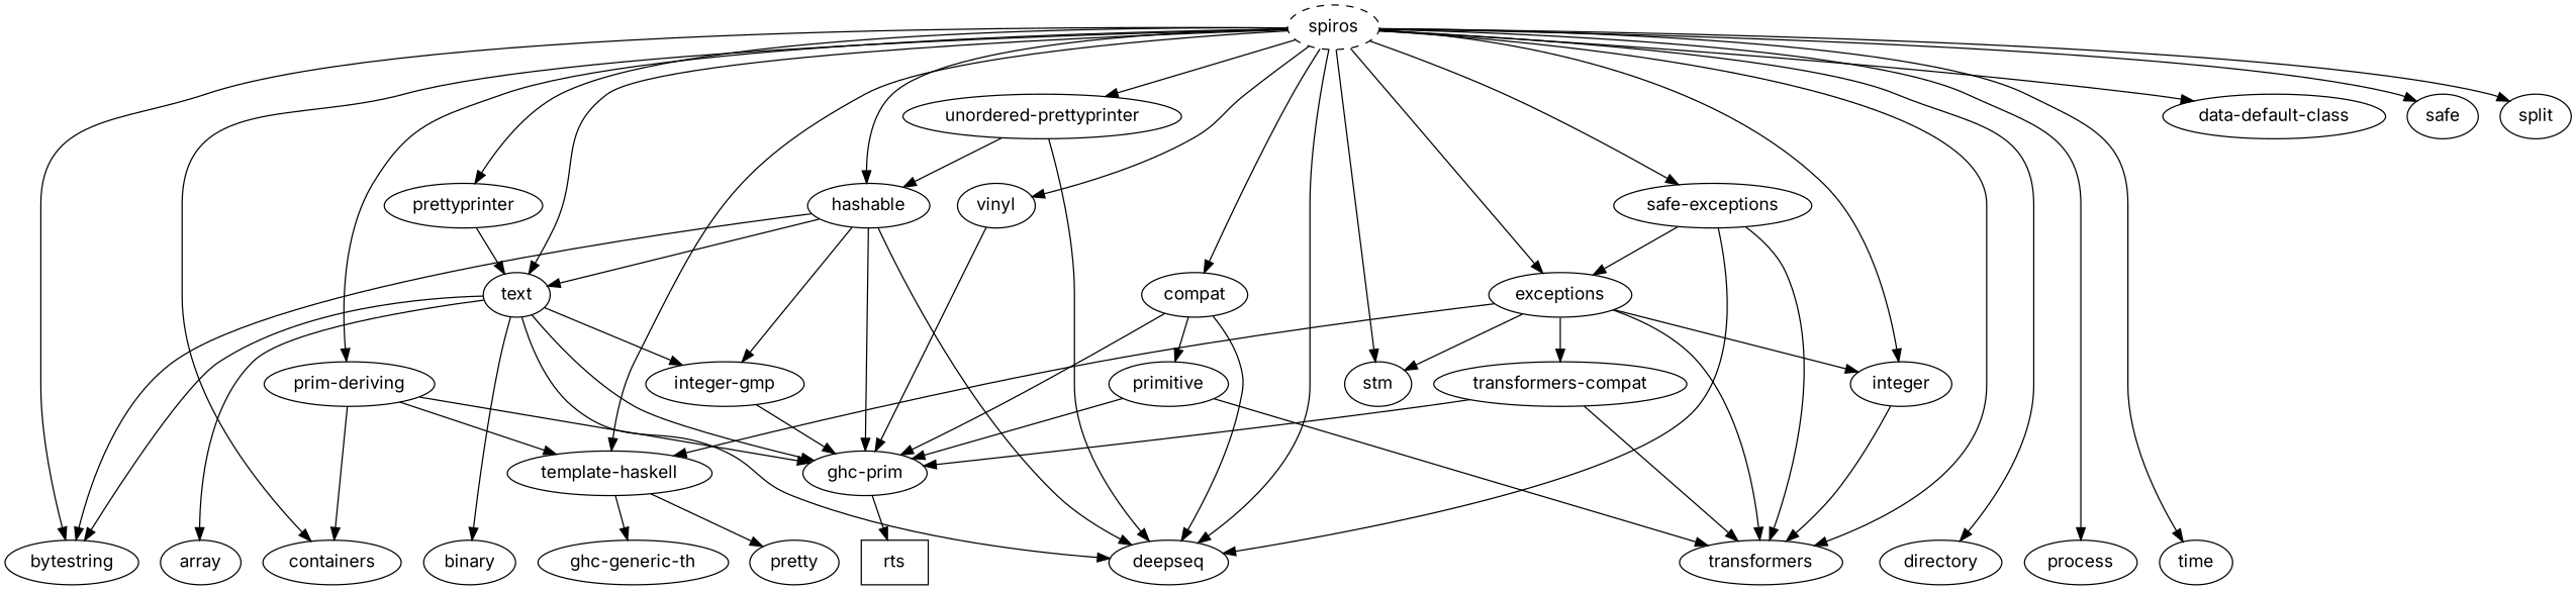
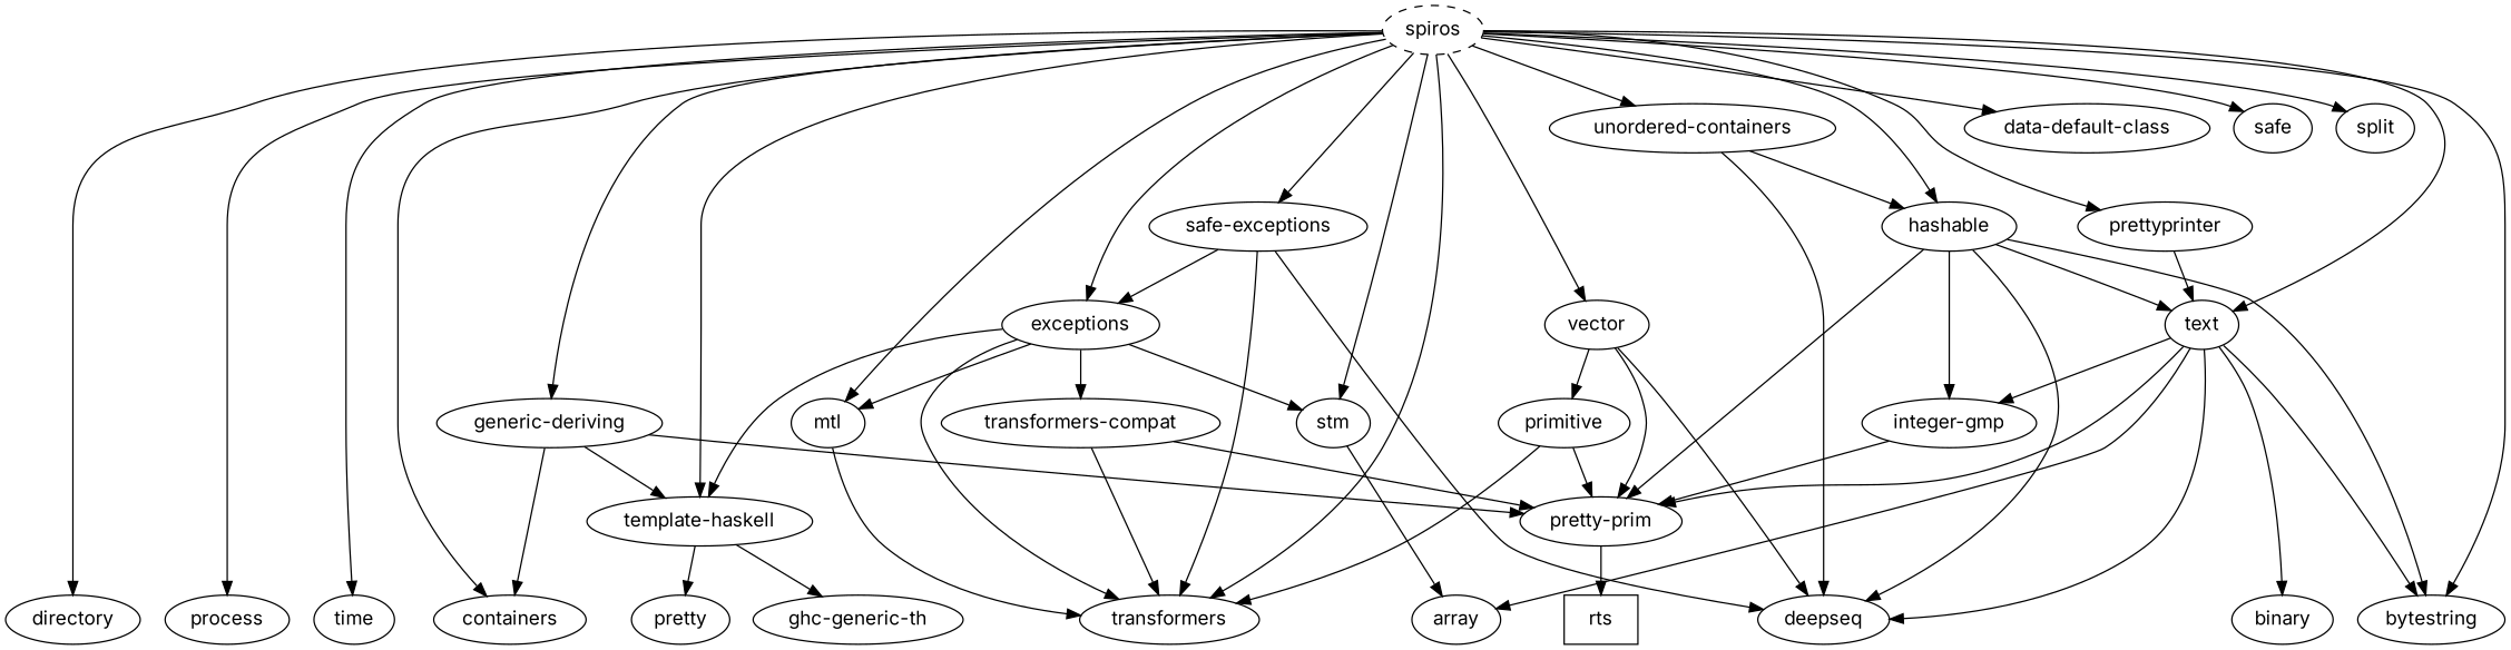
  strict digraph {
    fontname=Inter
    node [fontname=Inter]
    edge [fontname=Inter]
    array
    binary
    bytestring
    containers
    deepseq
    directory
    n7 [label="ghc-generic-th"]
    pretty
    process
    rts [shape=box]
    time
    transformers
    spiros [style=dashed]
    exceptions
-   mtl [label=integer]
+   mtl
    stm
    "template-haskell"
-   "generic-deriving" [label="prim-deriving"]
+   "generic-deriving"
    hashable
    text
    prettyprinter
    "safe-exceptions"
    "data-default-class"
    safe
    split
-   "unordered-containers" [label="unordered-prettyprinter"]
-   vector [label=compat]
-   vinyl
+   "unordered-containers"
+   vector
    "transformers-compat"
-   "ghc-prim"
+   "ghc-prim" [label="pretty-prim"]
    "integer-gmp"
    primitive
    subgraph sub_1 {
      rank=max
      array
    }
    subgraph sub_2 {
      rank=max
      binary
    }
    subgraph sub_3 {
      rank=max
      bytestring
    }
    subgraph sub_4 {
      rank=max
      containers
    }
    subgraph sub_5 {
      rank=max
      deepseq
    }
    subgraph sub_6 {
      rank=max
      directory
    }
    subgraph sub_7 {
      rank=max
      n7
    }
    subgraph sub_8 {
      rank=max
      pretty
    }
    subgraph sub_9 {
      rank=max
      process
    }
    subgraph sub_10 {
      rank=max
      rts
    }
    subgraph sub_11 {
      rank=max
      time
    }
    subgraph sub_12 {
      rank=max
      transformers
    }
    spiros -> bytestring
    spiros -> containers
-   spiros -> deepseq
    spiros -> directory
    spiros -> process
    spiros -> time
    spiros -> transformers
    spiros -> exceptions
    spiros -> mtl
    spiros -> stm
    spiros -> "template-haskell"
    spiros -> "generic-deriving"
    spiros -> hashable
    spiros -> text
    spiros -> prettyprinter
    spiros -> "safe-exceptions"
    spiros -> "data-default-class"
    spiros -> safe
    spiros -> split
    spiros -> "unordered-containers"
    spiros -> vector
-   spiros -> vinyl
    exceptions -> transformers
    exceptions -> mtl
    exceptions -> stm
    exceptions -> "template-haskell"
    exceptions -> "transformers-compat"
    mtl -> transformers
+   stm -> array
    "template-haskell" -> n7
    "template-haskell" -> pretty
    "generic-deriving" -> containers
    "generic-deriving" -> "template-haskell"
    "generic-deriving" -> "ghc-prim"
    hashable -> bytestring
    hashable -> deepseq
    hashable -> text
    hashable -> "ghc-prim"
    hashable -> "integer-gmp"
    text -> array
    text -> binary
    text -> bytestring
    text -> deepseq
    text -> "ghc-prim"
    text -> "integer-gmp"
    prettyprinter -> text
    "safe-exceptions" -> deepseq
    "safe-exceptions" -> transformers
    "safe-exceptions" -> exceptions
    "unordered-containers" -> deepseq
    "unordered-containers" -> hashable
    vector -> deepseq
    vector -> "ghc-prim"
    vector -> primitive
-   vinyl -> "ghc-prim"
    "transformers-compat" -> transformers
    "transformers-compat" -> "ghc-prim"
    "ghc-prim" -> rts
    "integer-gmp" -> "ghc-prim"
    primitive -> transformers
    primitive -> "ghc-prim"
  }
